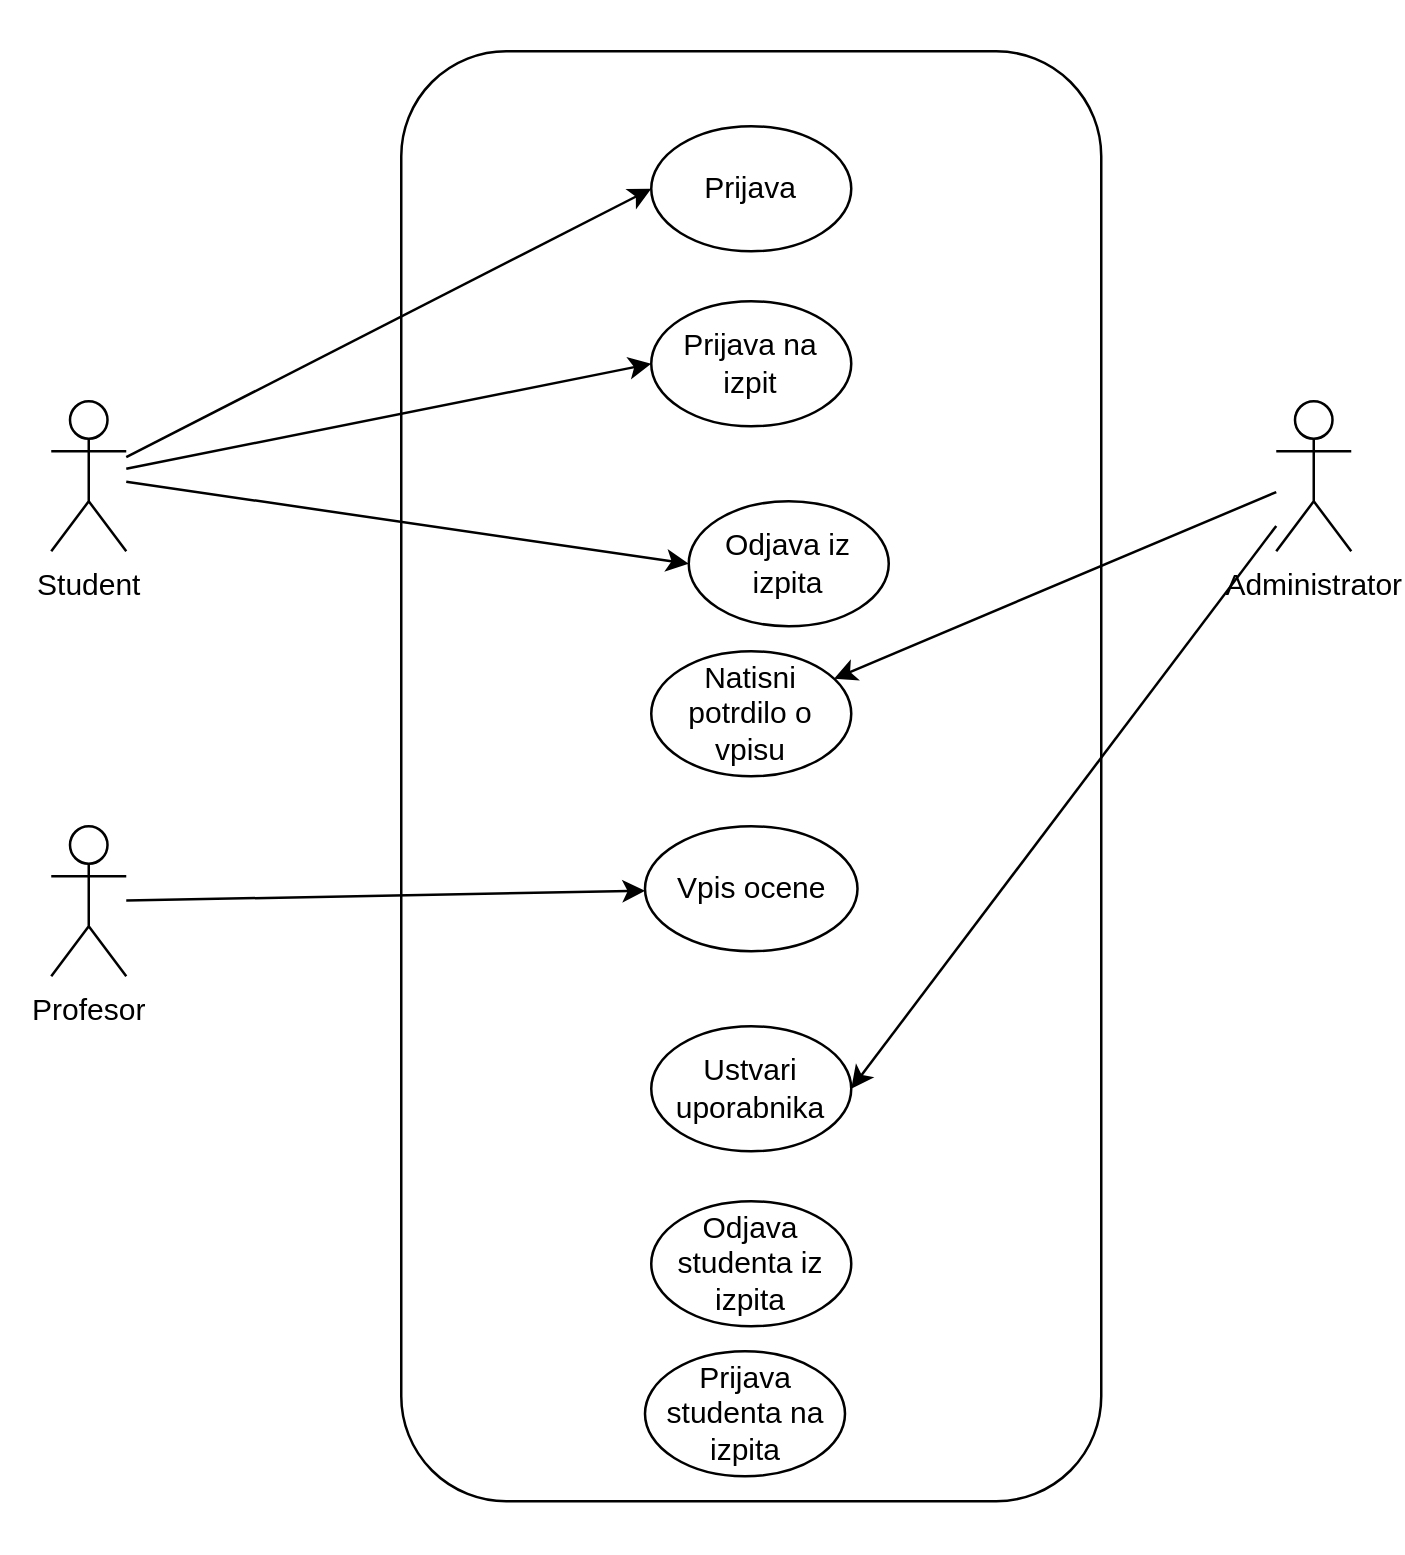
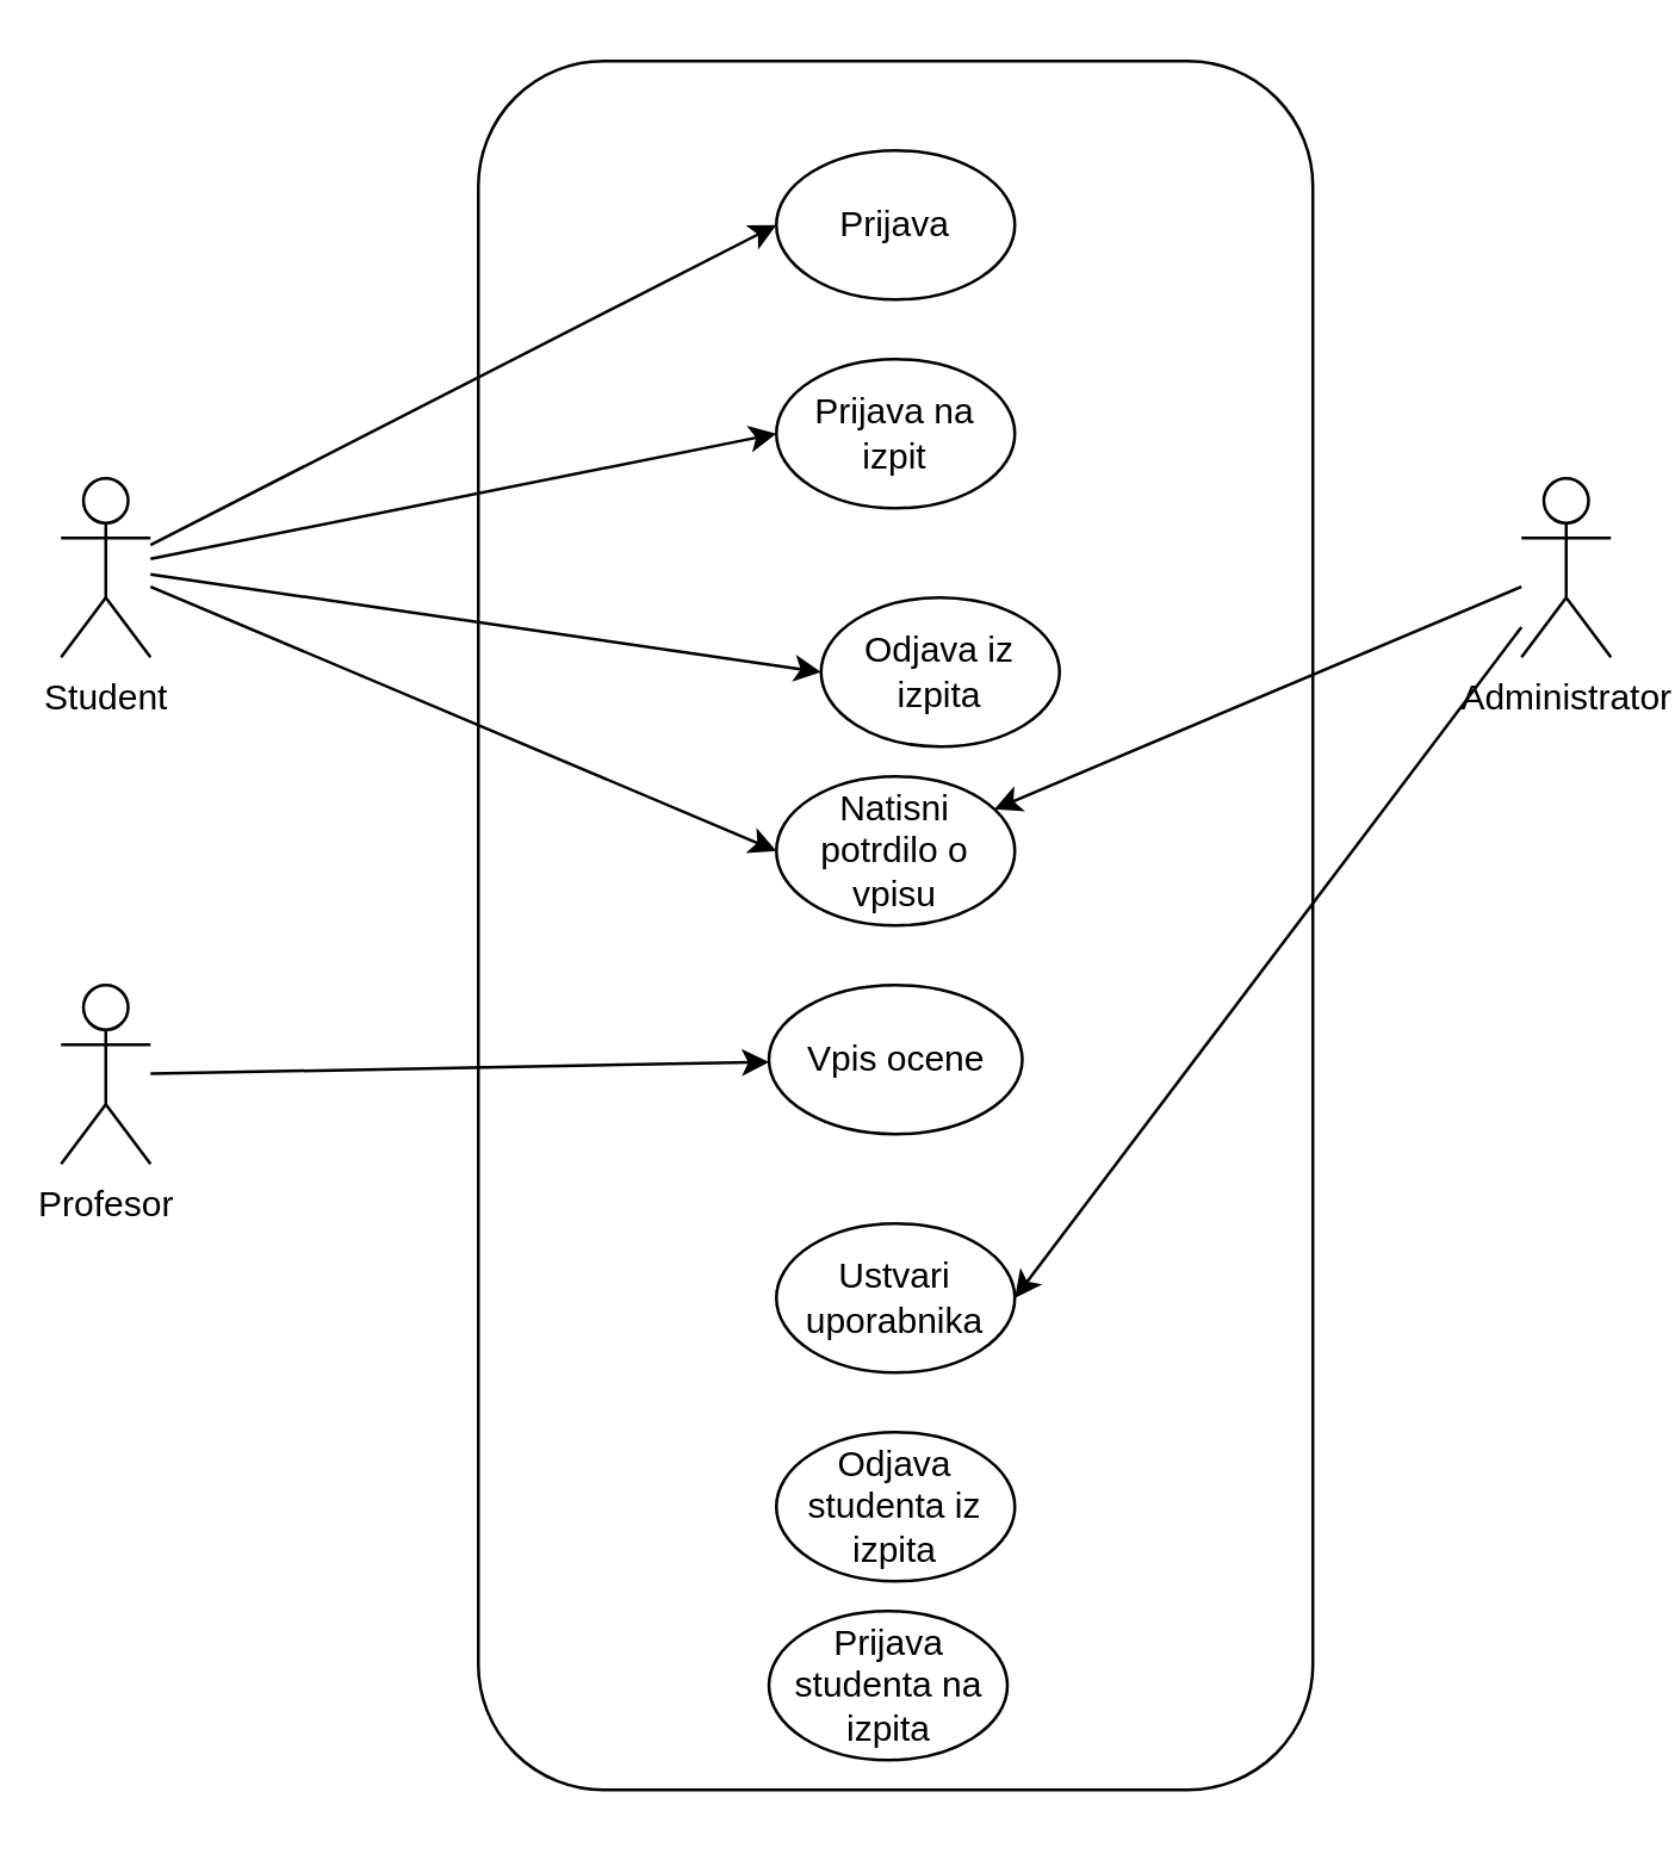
  <mxCell id="0" />
  <mxCell id="1" parent="0" />
  <mxCell id="2" value="" style="rounded=1;whiteSpace=wrap;html=1;" parent="1" vertex="1"><mxGeometry x="160" y="20" width="280" height="580" as="geometry" /></mxCell>
  <mxCell id="3" style="rounded=0;orthogonalLoop=1;jettySize=auto;html=1;entryX=0;entryY=0.5;entryDx=0;entryDy=0;" parent="1" source="7" target="11" edge="1"><mxGeometry relative="1" as="geometry" /></mxCell>
  <mxCell id="4" style="rounded=0;orthogonalLoop=1;jettySize=auto;html=1;entryX=0;entryY=0.5;entryDx=0;entryDy=0;" parent="1" source="7" target="13" edge="1"><mxGeometry relative="1" as="geometry" /></mxCell>
  <mxCell id="5" style="rounded=0;orthogonalLoop=1;jettySize=auto;html=1;entryX=0;entryY=0.5;entryDx=0;entryDy=0;" parent="1" source="7" target="14" edge="1"><mxGeometry relative="1" as="geometry" /></mxCell>
+ <mxCell id="6" style="rounded=0;orthogonalLoop=1;jettySize=auto;html=1;entryX=0;entryY=0.5;entryDx=0;entryDy=0;" parent="1" source="7" target="15" edge="1"><mxGeometry relative="1" as="geometry" /></mxCell>
  <mxCell id="7" value="Student" style="shape=umlActor;verticalLabelPosition=bottom;verticalAlign=top;html=1;outlineConnect=0;" parent="1" vertex="1"><mxGeometry x="20" y="160" width="30" height="60" as="geometry" /></mxCell>
  <mxCell id="8" style="rounded=0;orthogonalLoop=1;jettySize=auto;html=1;entryX=1;entryY=0.5;entryDx=0;entryDy=0;" parent="1" source="10" target="18" edge="1"><mxGeometry relative="1" as="geometry" /></mxCell>
  <mxCell id="9" style="rounded=0;orthogonalLoop=1;jettySize=auto;html=1;" parent="1" source="10" target="15" edge="1"><mxGeometry relative="1" as="geometry" /></mxCell>
  <mxCell id="10" value="Administrator" style="shape=umlActor;verticalLabelPosition=bottom;verticalAlign=top;html=1;outlineConnect=0;" parent="1" vertex="1"><mxGeometry x="510" y="160" width="30" height="60" as="geometry" /></mxCell>
  <mxCell id="11" value="Prijava" style="ellipse;whiteSpace=wrap;html=1;" parent="1" vertex="1"><mxGeometry x="260" y="50" width="80" height="50" as="geometry" /></mxCell>
  <mxCell id="12" value="Vpis ocene" style="ellipse;whiteSpace=wrap;html=1;" parent="1" vertex="1"><mxGeometry x="257.5" y="330" width="85" height="50" as="geometry" /></mxCell>
  <mxCell id="13" value="Prijava na izpit&lt;span style=&quot;color: rgba(0, 0, 0, 0); font-family: monospace; font-size: 0px; text-align: start; text-wrap-mode: nowrap;&quot;&gt;%3CmxGraphModel%3E%3Croot%3E%3CmxCell%20id%3D%220%22%2F%3E%3CmxCell%20id%3D%221%22%20parent%3D%220%22%2F%3E%3CmxCell%20id%3D%222%22%20value%3D%22Prijava%22%20style%3D%22ellipse%3BwhiteSpace%3Dwrap%3Bhtml%3D1%3B%22%20vertex%3D%221%22%20parent%3D%221%22%3E%3CmxGeometry%20x%3D%22340%22%20y%3D%22190%22%20width%3D%2280%22%20height%3D%2250%22%20as%3D%22geometry%22%2F%3E%3C%2FmxCell%3E%3C%2Froot%3E%3C%2FmxGraphModel%3E&lt;/span&gt;" style="ellipse;whiteSpace=wrap;html=1;" parent="1" vertex="1"><mxGeometry x="260" y="120" width="80" height="50" as="geometry" /></mxCell>
  <mxCell id="14" value="Odjava iz izpita" style="ellipse;whiteSpace=wrap;html=1;" parent="1" vertex="1"><mxGeometry x="275" y="200" width="80" height="50" as="geometry" /></mxCell>
  <mxCell id="15" value="Natisni potrdilo o vpisu" style="ellipse;whiteSpace=wrap;html=1;" parent="1" vertex="1"><mxGeometry x="260" y="260" width="80" height="50" as="geometry" /></mxCell>
  <mxCell id="16" style="rounded=0;orthogonalLoop=1;jettySize=auto;html=1;" parent="1" source="17" target="12" edge="1"><mxGeometry relative="1" as="geometry" /></mxCell>
  <mxCell id="17" value="Profesor" style="shape=umlActor;verticalLabelPosition=bottom;verticalAlign=top;html=1;outlineConnect=0;" parent="1" vertex="1"><mxGeometry x="20" y="330" width="30" height="60" as="geometry" /></mxCell>
  <mxCell id="18" value="Ustvari uporabnika" style="ellipse;whiteSpace=wrap;html=1;" parent="1" vertex="1"><mxGeometry x="260" y="410" width="80" height="50" as="geometry" /></mxCell>
  <mxCell id="19" value="Odjava studenta iz izpita" style="ellipse;whiteSpace=wrap;html=1;" parent="1" vertex="1"><mxGeometry x="260" y="480" width="80" height="50" as="geometry" /></mxCell>
  <mxCell id="20" value="Prijava studenta na izpita" style="ellipse;whiteSpace=wrap;html=1;" vertex="1" parent="1"><mxGeometry x="257.5" y="540" width="80" height="50" as="geometry" /></mxCell>
